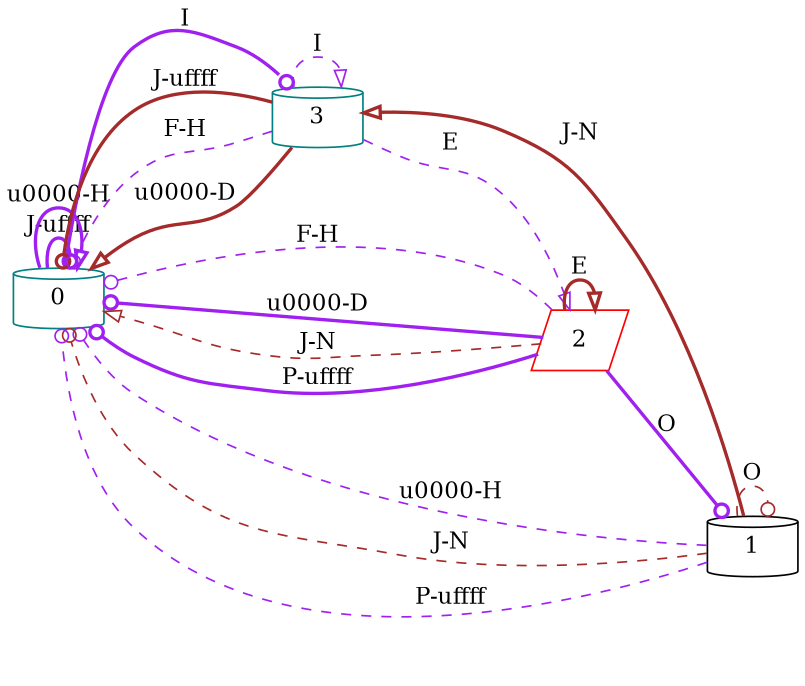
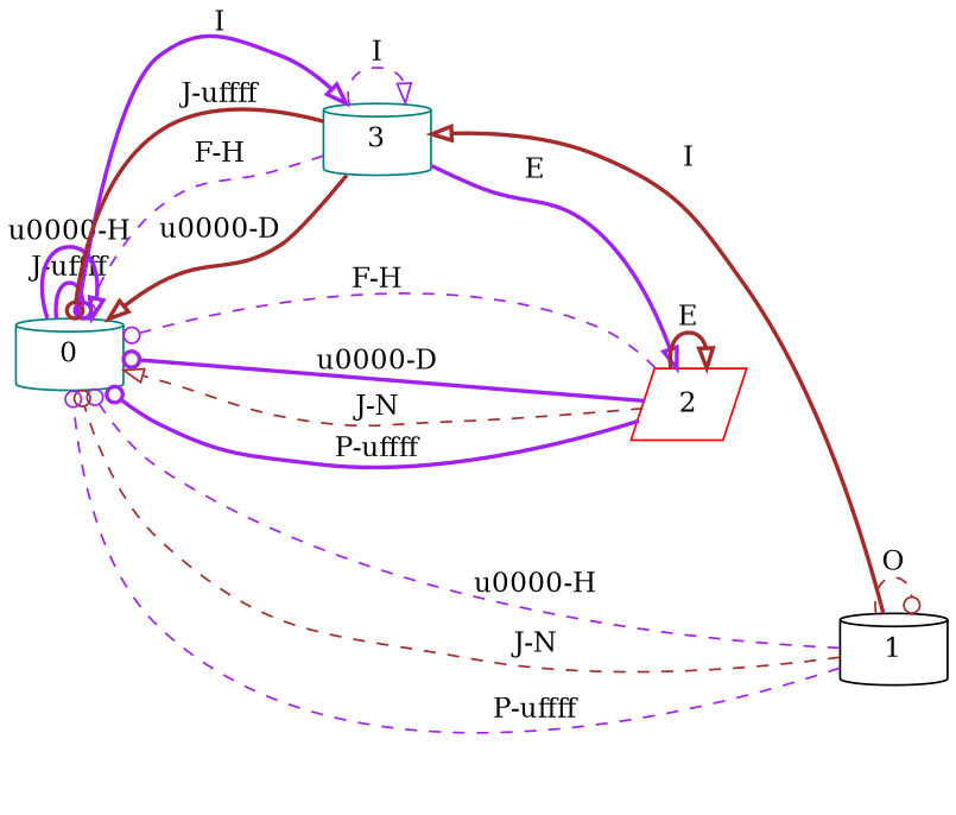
  digraph {
    rankdir=LR
    node [color=teal shape=cylinder]
    edge [arrowhead=odot color=purple style=bold]
    0
    3
    2 [color=red shape=parallelogram]
    1 [color=black]
    0 -> 0 [label="J-\uffff"]
    0 -> 0 [arrowhead=onormal label="\u0000-H"]
-   0 -> 3 [label=I]
+   0 -> 3 [arrowhead=onormal label=I]
    3 -> 0 [color=brown label="J-\uffff"]
    3 -> 0 [label="F-H" style=dashed]
    3 -> 0 [arrowhead=onormal color=brown label="\u0000-D"]
    3 -> 3 [arrowhead=onormal label=I style=dashed]
-   3 -> 2 [arrowhead=onormal label=E style=dashed]
+   3 -> 2 [arrowhead=onormal label=E]
    2 -> 0 [label="F-H" style=dashed]
    2 -> 0 [label="\u0000-D"]
    2 -> 0 [arrowhead=onormal color=brown label="J-N" style=dashed]
    2 -> 0 [label="P-\uffff"]
    2 -> 2 [arrowhead=onormal color=brown label=E]
-   2 -> 1 [label=O]
    1 -> 0 [label="\u0000-H" style=dashed]
    1 -> 0 [color=brown label="J-N" style=dashed]
    1 -> 0 [label="P-\uffff" style=dashed]
-   1 -> 3 [arrowhead=onormal color=brown label="J-N"]
+   1 -> 3 [arrowhead=onormal color=brown label=I]
    1 -> 1 [color=brown label=O style=dashed]
  }
